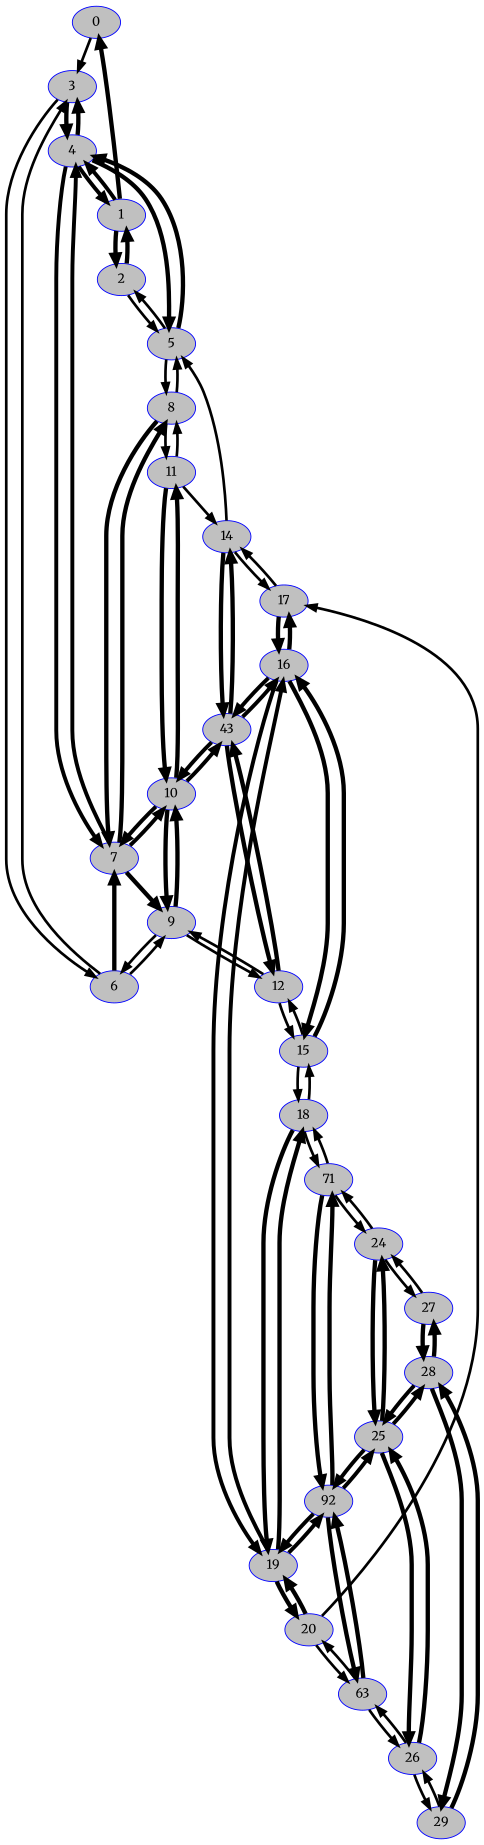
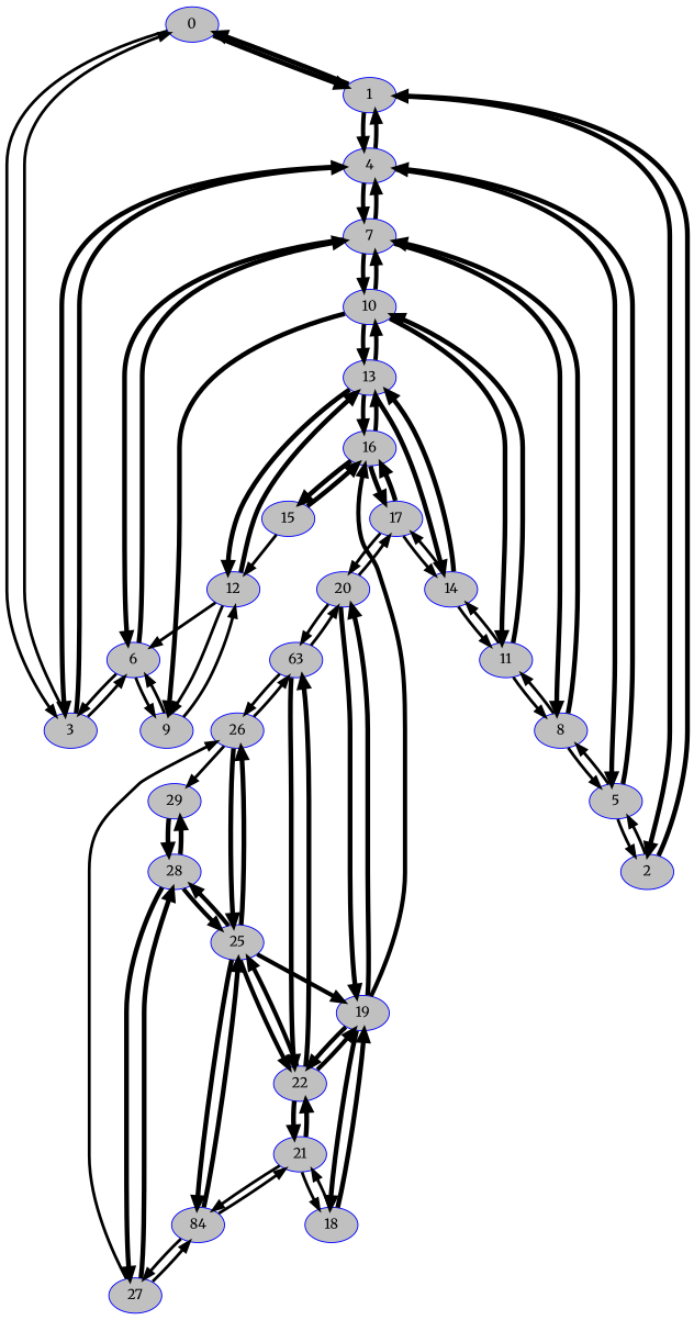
  digraph {
    fontname=Merriweather
    rankdir=TB
    splines=true
    node [color=blue fillcolor=grey fontname=Merriweather style=filled]
    edge [fontname=Merriweather penwidth=4.856297990381251]
    0
    1
    3
    2
    4
    6
    5
    7
    9
    8
    10
    11
    12
-   13 [label=43]
+   13
    14
    15
    16
    17
    18
    19
    20
-   21 [label=71]
-   22 [label=92]
+   21
+   22
    n24 [label=63]
-   24
+   24 [label=84]
    25
    26
    27
    28
    29
+   0 -> 1
    0 -> 3 [penwidth=3.0000000001]
    1 -> 0
    1 -> 2
    1 -> 4 [penwidth=4.38629436114489]
+   3 -> 0 [penwidth=3.0000000001]
    3 -> 4
    3 -> 6 [penwidth=3.0000000001]
    2 -> 1
    2 -> 5 [penwidth=3.0000000001]
    4 -> 1 [penwidth=4.38629436114489]
    4 -> 3
    4 -> 5
    4 -> 7 [penwidth=4.38629436114489]
    6 -> 3 [penwidth=3.0000000001]
    6 -> 7
    6 -> 9 [penwidth=3.0000000001]
    5 -> 2 [penwidth=3.0000000001]
    5 -> 4
    5 -> 8 [penwidth=3.0000000001]
    7 -> 4 [penwidth=4.38629436114489]
-   7 -> 9
+   7 -> 6
    7 -> 8
    7 -> 10 [penwidth=4.38629436114489]
    9 -> 6 [penwidth=3.0000000001]
-   9 -> 10
    9 -> 12 [penwidth=3.0000000001]
    8 -> 5 [penwidth=3.0000000001]
    8 -> 7
    8 -> 11 [penwidth=3.0000000001]
    10 -> 7 [penwidth=4.38629436114489]
    10 -> 9
    10 -> 11
    10 -> 13 [penwidth=4.38629436114489]
    11 -> 8 [penwidth=3.0000000001]
    11 -> 10
    11 -> 14 [penwidth=3.0000000001]
    12 -> 9 [penwidth=3.0000000001]
    12 -> 13
-   12 -> 15 [penwidth=3.0000000001]
+   12 -> 6 [penwidth=3.0000000001]
    13 -> 10 [penwidth=4.38629436114489]
    13 -> 12
    13 -> 14
    13 -> 16 [penwidth=4.38629436114489]
-   14 -> 5 [penwidth=3.0000000001]
+   14 -> 11 [penwidth=3.0000000001]
    14 -> 13
    14 -> 17 [penwidth=3.0000000001]
    15 -> 12 [penwidth=3.0000000001]
    15 -> 16
-   15 -> 18 [penwidth=3.0000000001]
    16 -> 13 [penwidth=4.38629436114489]
    16 -> 15
    16 -> 17
-   16 -> 19 [penwidth=4.38629436114489]
+   25 -> 19 [penwidth=4.38629436114489]
    17 -> 14 [penwidth=3.0000000001]
    17 -> 16
-   18 -> 15 [penwidth=3.0000000001]
+   17 -> 20 [penwidth=3.0000000001]
    18 -> 19
    18 -> 21 [penwidth=3.0000000001]
    19 -> 16 [penwidth=4.38629436114489]
    19 -> 18
    19 -> 20
    19 -> 22 [penwidth=4.38629436114489]
    20 -> 17 [penwidth=3.0000000001]
    20 -> 19
    20 -> n24 [penwidth=3.0000000001]
    21 -> 18 [penwidth=3.0000000001]
    21 -> 22
    21 -> 24 [penwidth=3.0000000001]
    22 -> 19 [penwidth=4.38629436114489]
    22 -> 21
    22 -> n24
    22 -> 25 [penwidth=4.38629436114489]
    n24 -> 20 [penwidth=3.0000000001]
    n24 -> 22
    n24 -> 26 [penwidth=3.0000000001]
    24 -> 21 [penwidth=3.0000000001]
    24 -> 25
    24 -> 27 [penwidth=3.0000000001]
    25 -> 22 [penwidth=4.38629436114489]
    25 -> 24
    25 -> 26
    25 -> 28 [penwidth=4.38629436114489]
    26 -> n24 [penwidth=3.0000000001]
    26 -> 25
    26 -> 29 [penwidth=3.0000000001]
    27 -> 24 [penwidth=3.0000000001]
    27 -> 28
    28 -> 25 [penwidth=4.38629436114489]
    28 -> 27
    28 -> 29
-   29 -> 26 [penwidth=3.0000000001]
+   27 -> 26 [penwidth=3.0000000001]
    29 -> 28
  }
